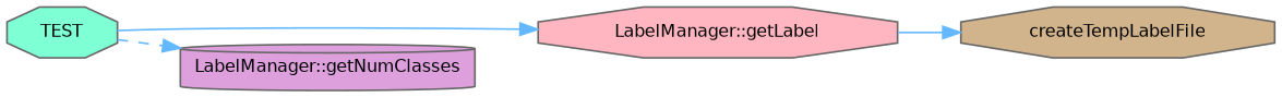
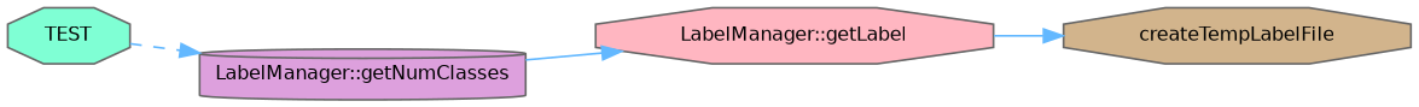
  digraph {
    rankdir=LR
    node [color=grey40 fontname=Helvetica fontsize=10 shape=octagon style=filled]
    edge [color=steelblue1 fontname=Helvetica fontsize=10 labelfontname=Helvetica labelfontsize=10 style=solid]
    n1 [color=gray40 fillcolor=aquamarine fontcolor=black height=0.2 label=TEST width=0.4]
    n2 [fillcolor=lightpink height=0.2 label="LabelManager::getLabel" width=0.4]
    n3 [fillcolor=plum height=0.2 label="LabelManager::getNumClasses" shape=cylinder width=0.4]
    n4 [fillcolor=tan height=0.2 label=createTempLabelFile width=0.4]
-   n1 -> n2
+   n3 -> n2
    n1 -> n3 [style=dashed]
    n2 -> n4
  }
